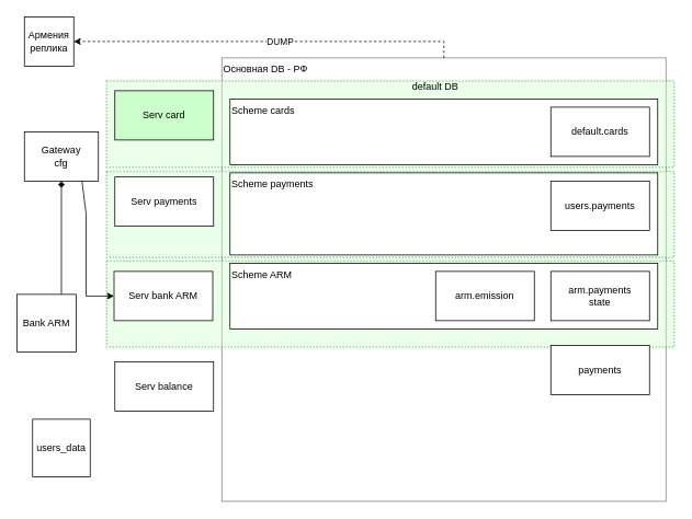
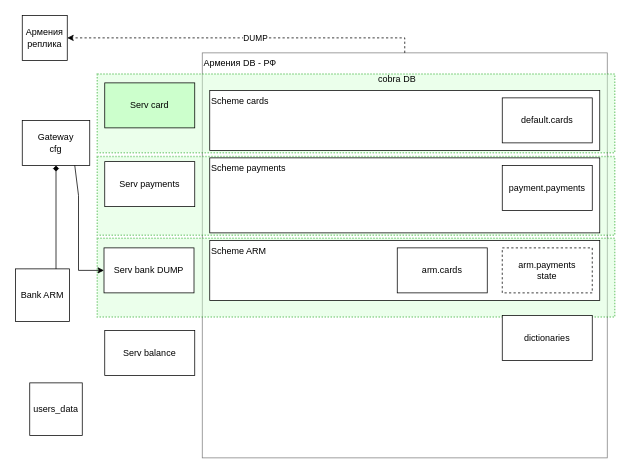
  <mxCell id="0" />
  <mxCell id="1" parent="0" />
- <mxCell id="2" value="Основная DB - РФ" style="rounded=0;whiteSpace=wrap;html=1;align=left;verticalAlign=top;opacity=50;" vertex="1" parent="1"><mxGeometry x="269" y="70" width="540" height="540" as="geometry" /></mxCell>
+ <mxCell id="2" value="Армения DB - РФ" style="rounded=0;whiteSpace=wrap;html=1;align=left;verticalAlign=top;opacity=50;" vertex="1" parent="1"><mxGeometry x="269" y="70" width="540" height="540" as="geometry" /></mxCell>
  <mxCell id="3" value="" style="rounded=0;whiteSpace=wrap;html=1;fillColor=#CCFFCC;strokeColor=#009900;opacity=40;strokeWidth=2;dashed=1;dashPattern=1 1;" vertex="1" parent="1"><mxGeometry x="129" y="317" width="690" height="105" as="geometry" /></mxCell>
  <mxCell id="4" value="" style="rounded=0;whiteSpace=wrap;html=1;fillColor=#CCFFCC;strokeColor=#009900;opacity=40;strokeWidth=2;dashed=1;dashPattern=1 1;" vertex="1" parent="1"><mxGeometry x="129" y="208" width="690" height="105" as="geometry" /></mxCell>
  <mxCell id="5" value="" style="rounded=0;whiteSpace=wrap;html=1;fillColor=#CCFFCC;strokeColor=#009900;opacity=40;strokeWidth=2;dashed=1;dashPattern=1 1;" vertex="1" parent="1"><mxGeometry x="129" y="98" width="690" height="105" as="geometry" /></mxCell>
  <mxCell id="6" value="Армения&lt;br&gt;реплика" style="whiteSpace=wrap;html=1;aspect=fixed;" vertex="1" parent="1"><mxGeometry x="29" y="20" width="60" height="60" as="geometry" /></mxCell>
- <mxCell id="7" value="default DB" style="text;html=1;align=center;verticalAlign=middle;whiteSpace=wrap;rounded=0;" vertex="1" parent="1"><mxGeometry x="489" y="90" width="80" height="30" as="geometry" /></mxCell>
+ <mxCell id="7" value="cobra DB" style="text;html=1;align=center;verticalAlign=middle;whiteSpace=wrap;rounded=0;" vertex="1" parent="1"><mxGeometry x="489" y="90" width="80" height="30" as="geometry" /></mxCell>
  <mxCell id="8" value="" style="endArrow=classic;html=1;rounded=0;entryX=1;entryY=0.5;entryDx=0;entryDy=0;exitX=0.5;exitY=0;exitDx=0;exitDy=0;dashed=1;" edge="1" parent="1" source="2" target="6"><mxGeometry width="50" height="50" relative="1" as="geometry"><mxPoint x="539" y="60" as="sourcePoint" /><mxPoint x="89" y="40" as="targetPoint" /><Array as="points"><mxPoint x="539" y="50" /><mxPoint x="99" y="50" /></Array></mxGeometry></mxCell>
  <mxCell id="9" value="DUMP" style="edgeLabel;html=1;align=center;verticalAlign=middle;resizable=0;points=[];" vertex="1" connectable="0" parent="8"><mxGeometry x="-0.065" relative="1" as="geometry"><mxPoint as="offset" /></mxGeometry></mxCell>
  <mxCell id="10" value="Scheme ARM" style="rounded=0;whiteSpace=wrap;html=1;align=left;verticalAlign=top;" vertex="1" parent="1"><mxGeometry x="279" y="320" width="520" height="80" as="geometry" /></mxCell>
- <mxCell id="11" value="arm.emission" style="rounded=0;whiteSpace=wrap;html=1;" vertex="1" parent="1"><mxGeometry x="529" y="330" width="120" height="60" as="geometry" /></mxCell>
- <mxCell id="12" value="Serv bank ARM" style="rounded=0;whiteSpace=wrap;html=1;" vertex="1" parent="1"><mxGeometry x="138" y="330" width="120" height="60" as="geometry" /></mxCell>
+ <mxCell id="11" value="arm.cards" style="rounded=0;whiteSpace=wrap;html=1;" vertex="1" parent="1"><mxGeometry x="529" y="330" width="120" height="60" as="geometry" /></mxCell>
+ <mxCell id="12" value="Serv bank DUMP" style="rounded=0;whiteSpace=wrap;html=1;" vertex="1" parent="1"><mxGeometry x="138" y="330" width="120" height="60" as="geometry" /></mxCell>
  <mxCell id="13" value="Serv card" style="rounded=0;whiteSpace=wrap;html=1;fillColor=#ccffcc;" vertex="1" parent="1"><mxGeometry x="139" y="110" width="120" height="60" as="geometry" /></mxCell>
- <mxCell id="14" value="arm.payments&lt;br&gt;state" style="rounded=0;whiteSpace=wrap;html=1;" vertex="1" parent="1"><mxGeometry x="669" y="330" width="120" height="60" as="geometry" /></mxCell>
+ <mxCell id="14" value="arm.payments&lt;br&gt;state" style="rounded=0;whiteSpace=wrap;html=1;dashed=1;" vertex="1" parent="1"><mxGeometry x="669" y="330" width="120" height="60" as="geometry" /></mxCell>
  <mxCell id="15" value="Serv payments" style="rounded=0;whiteSpace=wrap;html=1;" vertex="1" parent="1"><mxGeometry x="139" y="215" width="120" height="60" as="geometry" /></mxCell>
  <mxCell id="16" value="Scheme payments" style="rounded=0;whiteSpace=wrap;html=1;horizontal=1;verticalAlign=top;align=left;" vertex="1" parent="1"><mxGeometry x="279" y="210" width="520" height="100" as="geometry" /></mxCell>
- <mxCell id="17" value="users.payments" style="rounded=0;whiteSpace=wrap;html=1;" vertex="1" parent="1"><mxGeometry x="669" y="220" width="120" height="60" as="geometry" /></mxCell>
+ <mxCell id="17" value="payment.payments" style="rounded=0;whiteSpace=wrap;html=1;" vertex="1" parent="1"><mxGeometry x="669" y="220" width="120" height="60" as="geometry" /></mxCell>
  <mxCell id="18" value="Gateway&lt;br&gt;cfg" style="rounded=0;whiteSpace=wrap;html=1;" vertex="1" parent="1"><mxGeometry x="29" y="160" width="90" height="60" as="geometry" /></mxCell>
  <mxCell id="19" value="" style="endArrow=classic;html=1;rounded=0;exitX=0.5;exitY=1;exitDx=0;exitDy=0;entryX=0;entryY=0.5;entryDx=0;entryDy=0;" edge="1" parent="1" target="12"><mxGeometry width="50" height="50" relative="1" as="geometry"><mxPoint x="99" y="220" as="sourcePoint" /><mxPoint x="164" y="450" as="targetPoint" /><Array as="points"><mxPoint x="104" y="260" /><mxPoint x="104" y="360" /></Array></mxGeometry></mxCell>
  <mxCell id="20" value="Scheme cards" style="rounded=0;whiteSpace=wrap;html=1;verticalAlign=top;align=left;" vertex="1" parent="1"><mxGeometry x="279" y="120" width="520" height="80" as="geometry" /></mxCell>
  <mxCell id="21" value="default.cards" style="rounded=0;whiteSpace=wrap;html=1;" vertex="1" parent="1"><mxGeometry x="669" y="130" width="120" height="60" as="geometry" /></mxCell>
- <mxCell id="22" value="payments" style="rounded=0;whiteSpace=wrap;html=1;" vertex="1" parent="1"><mxGeometry x="669" y="420" width="120" height="60" as="geometry" /></mxCell>
+ <mxCell id="22" value="dictionaries" style="rounded=0;whiteSpace=wrap;html=1;" vertex="1" parent="1"><mxGeometry x="669" y="420" width="120" height="60" as="geometry" /></mxCell>
  <mxCell id="23" value="users_data" style="rounded=0;whiteSpace=wrap;html=1;" vertex="1" parent="1"><mxGeometry x="39" y="510" width="70" height="70" as="geometry" /></mxCell>
  <mxCell id="24" value="Serv balance" style="rounded=0;whiteSpace=wrap;html=1;" vertex="1" parent="1"><mxGeometry x="139" y="440" width="120" height="60" as="geometry" /></mxCell>
  <mxCell id="25" value="Bank ARM" style="rounded=0;whiteSpace=wrap;html=1;" vertex="1" parent="1"><mxGeometry x="20" y="358" width="72" height="70" as="geometry" /></mxCell>
  <mxCell id="26" value="" style="endArrow=diamond;html=1;rounded=0;entryX=0.5;entryY=1;entryDx=0;entryDy=0;exitX=0.75;exitY=0;exitDx=0;exitDy=0;" edge="1" parent="1" source="25" target="18"><mxGeometry width="50" height="50" relative="1" as="geometry"><mxPoint x="439" y="410" as="sourcePoint" /><mxPoint x="489" y="360" as="targetPoint" /></mxGeometry></mxCell>
